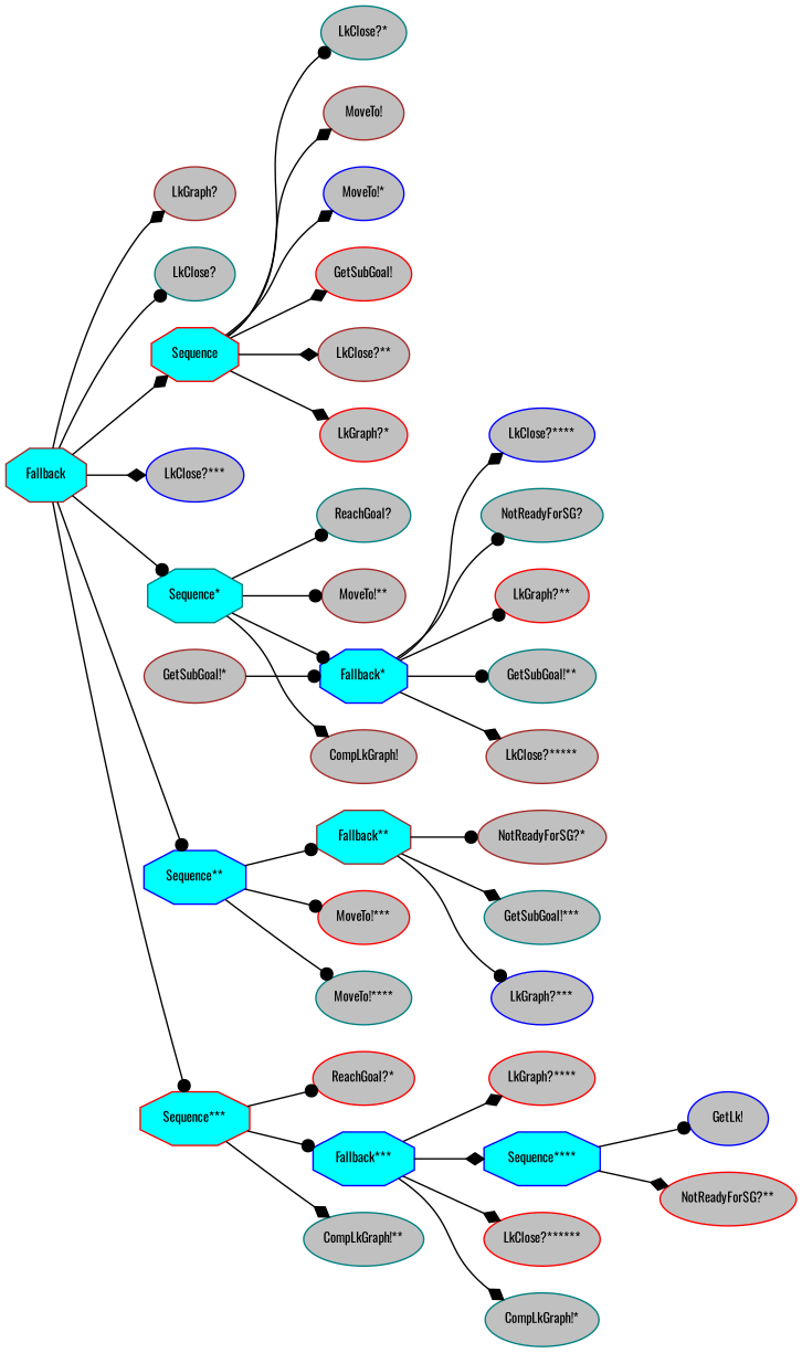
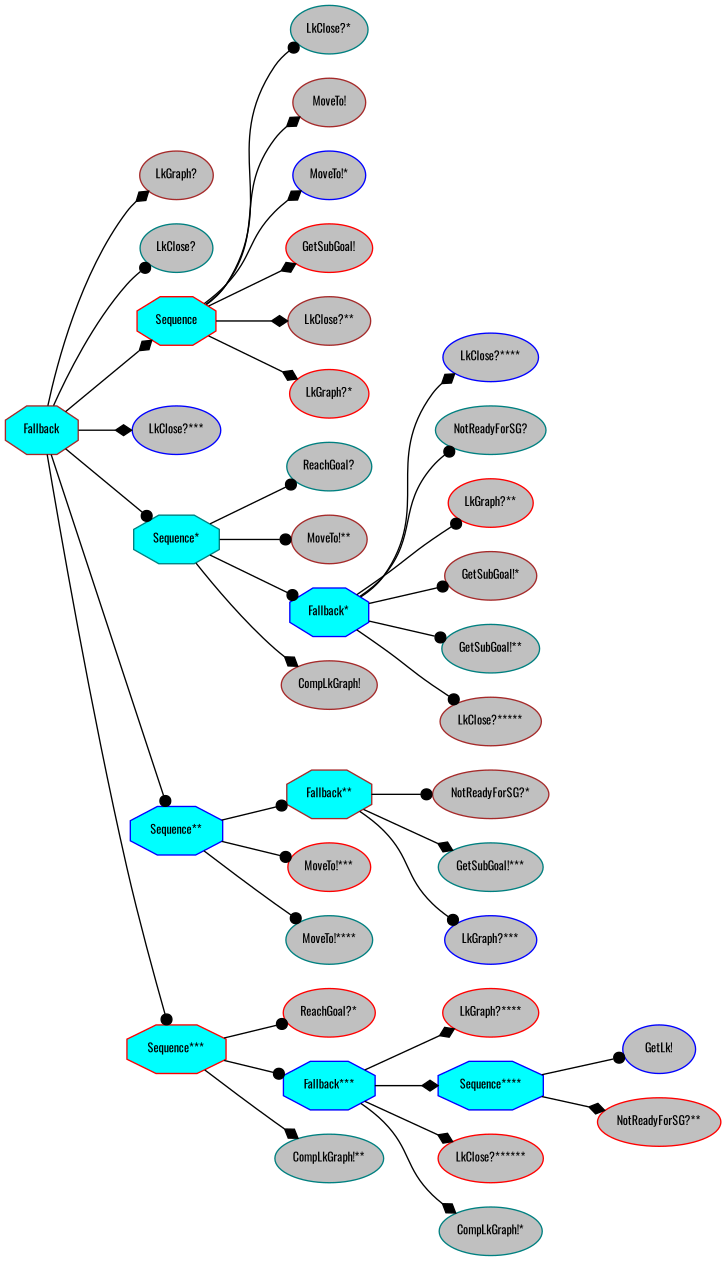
  digraph {
    fontname=Oswald
    ordering=out
    rankdir=LR
    node [color=brown fillcolor=gray fontcolor=black fontname=Oswald fontsize=9 shape=ellipse style=filled]
    edge [arrowhead=dot fontname=Oswald]
    n1 [fillcolor=cyan label=Fallback shape=octagon]
    n2 [label="LkGraph?"]
    n3 [color=teal label="LkClose?"]
    n4 [color=red fillcolor=cyan label=Sequence shape=octagon]
    n5 [color=blue label="LkClose?***"]
    n6 [color=teal fillcolor=cyan label="Sequence*" shape=octagon]
    n7 [color=blue fillcolor=cyan label="Sequence**" shape=octagon]
    n8 [color=red fillcolor=cyan label="Sequence***" shape=octagon]
    n9 [color=teal label="LkClose?*"]
    n10 [label="MoveTo!"]
    n11 [color=blue label="MoveTo!*"]
    n12 [color=red label="GetSubGoal!"]
    n13 [label="LkClose?**"]
    n14 [color=red label="LkGraph?*"]
    n15 [color=teal label="ReachGoal?"]
    n16 [label="MoveTo!**"]
    n17 [color=blue fillcolor=cyan label="Fallback*" shape=octagon]
    n18 [label="CompLkGraph!"]
    n19 [fillcolor=cyan label="Fallback**" shape=octagon]
    n20 [color=red label="MoveTo!***"]
    n21 [color=teal label="MoveTo!****"]
    n22 [color=red label="ReachGoal?*"]
    n23 [color=blue fillcolor=cyan label="Fallback***" shape=octagon]
    n24 [color=teal label="CompLkGraph!**"]
    n25 [color=blue label="LkClose?****"]
    n26 [color=teal label="NotReadyForSG?"]
    n27 [color=red label="LkGraph?**"]
    n28 [label="GetSubGoal!*"]
    n29 [color=teal label="GetSubGoal!**"]
    n30 [label="LkClose?*****"]
    n31 [label="NotReadyForSG?*"]
    n32 [color=teal label="GetSubGoal!***"]
    n33 [color=blue label="LkGraph?***"]
    n34 [color=red label="LkGraph?****"]
    n35 [color=blue fillcolor=cyan label="Sequence****" shape=octagon]
    n36 [color=red label="LkClose?******"]
    n37 [color=teal label="CompLkGraph!*"]
    n38 [color=blue label="GetLk!"]
    n39 [color=red label="NotReadyForSG?**"]
    n1 -> n2 [arrowhead=diamond]
    n1 -> n3
    n1 -> n4 [arrowhead=diamond]
    n1 -> n5 [arrowhead=diamond]
    n1 -> n6
    n1 -> n7
    n1 -> n8
    n4 -> n9
    n4 -> n10 [arrowhead=diamond]
    n4 -> n11 [arrowhead=diamond]
    n4 -> n12 [arrowhead=diamond]
    n4 -> n13 [arrowhead=diamond]
    n4 -> n14 [arrowhead=diamond]
    n6 -> n15
    n6 -> n16
    n6 -> n17
    n6 -> n18 [arrowhead=diamond]
    n7 -> n19
    n7 -> n20
    n7 -> n21
    n8 -> n22
    n8 -> n23
    n8 -> n24 [arrowhead=diamond]
    n17 -> n25 [arrowhead=diamond]
    n17 -> n26
    n17 -> n27
-   n28 -> n17
+   n17 -> n28
    n17 -> n29
-   n17 -> n30 [arrowhead=diamond]
+   n17 -> n30
    n19 -> n31
    n19 -> n32 [arrowhead=diamond]
    n19 -> n33
    n23 -> n34 [arrowhead=diamond]
    n23 -> n35 [arrowhead=diamond]
    n23 -> n36 [arrowhead=diamond]
    n23 -> n37 [arrowhead=diamond]
    n35 -> n38
    n35 -> n39 [arrowhead=diamond]
  }
